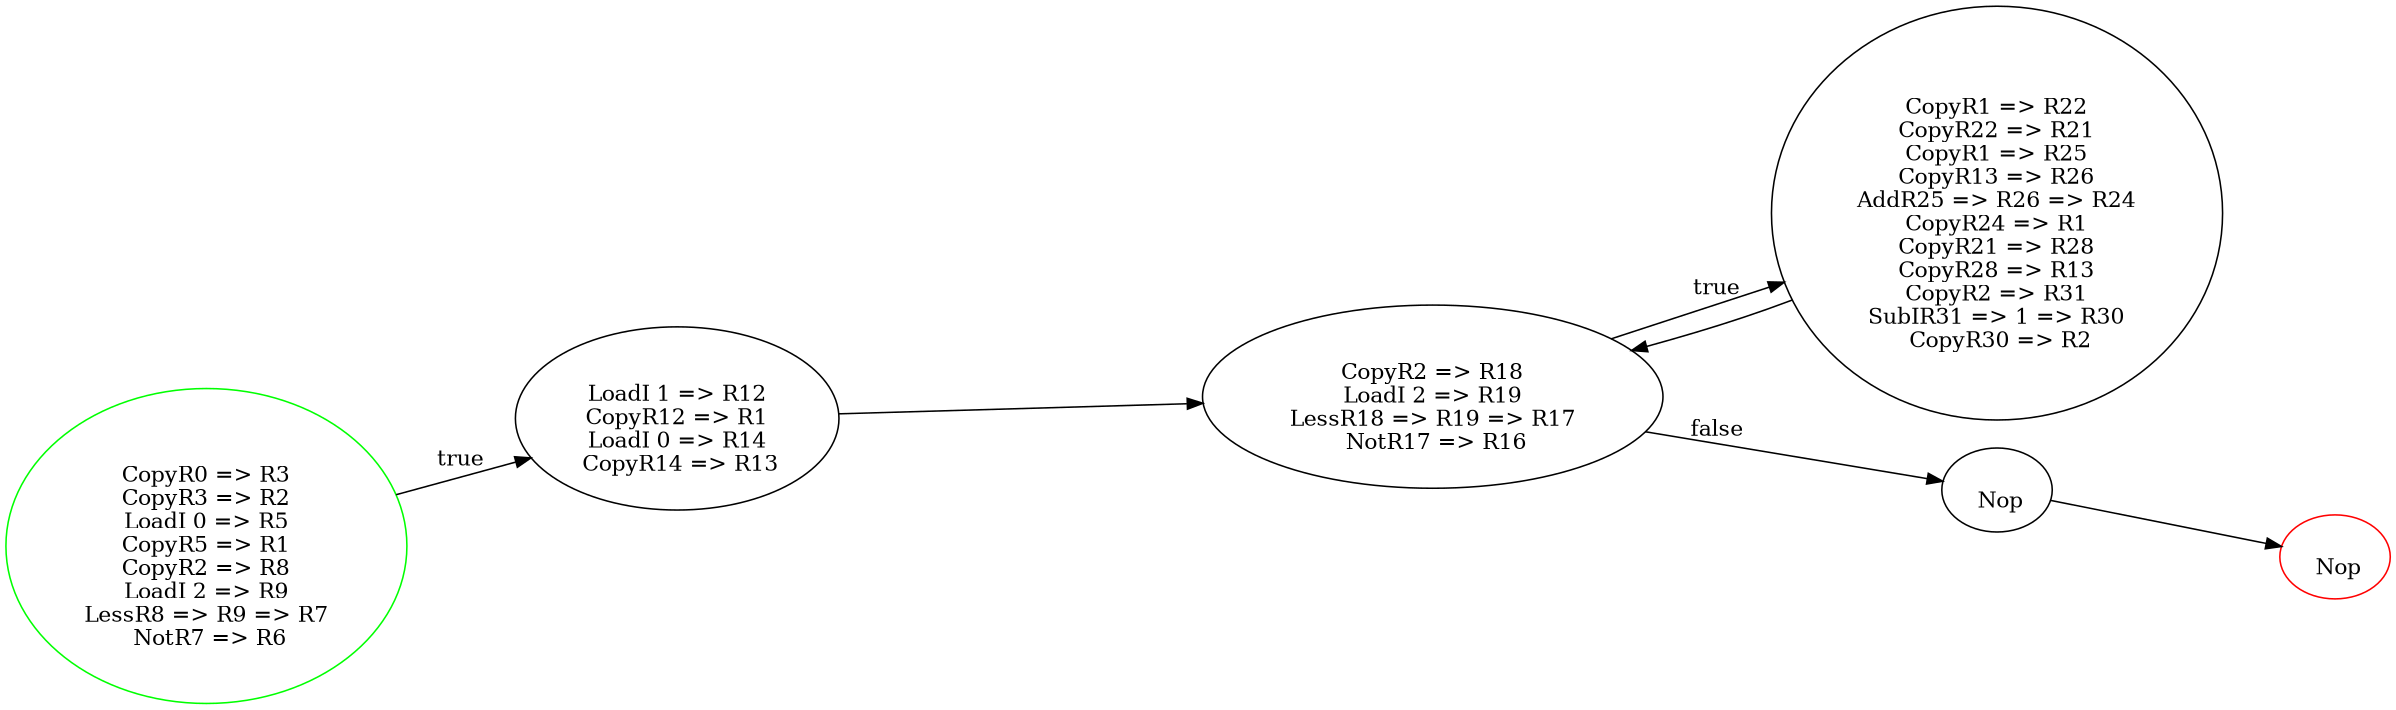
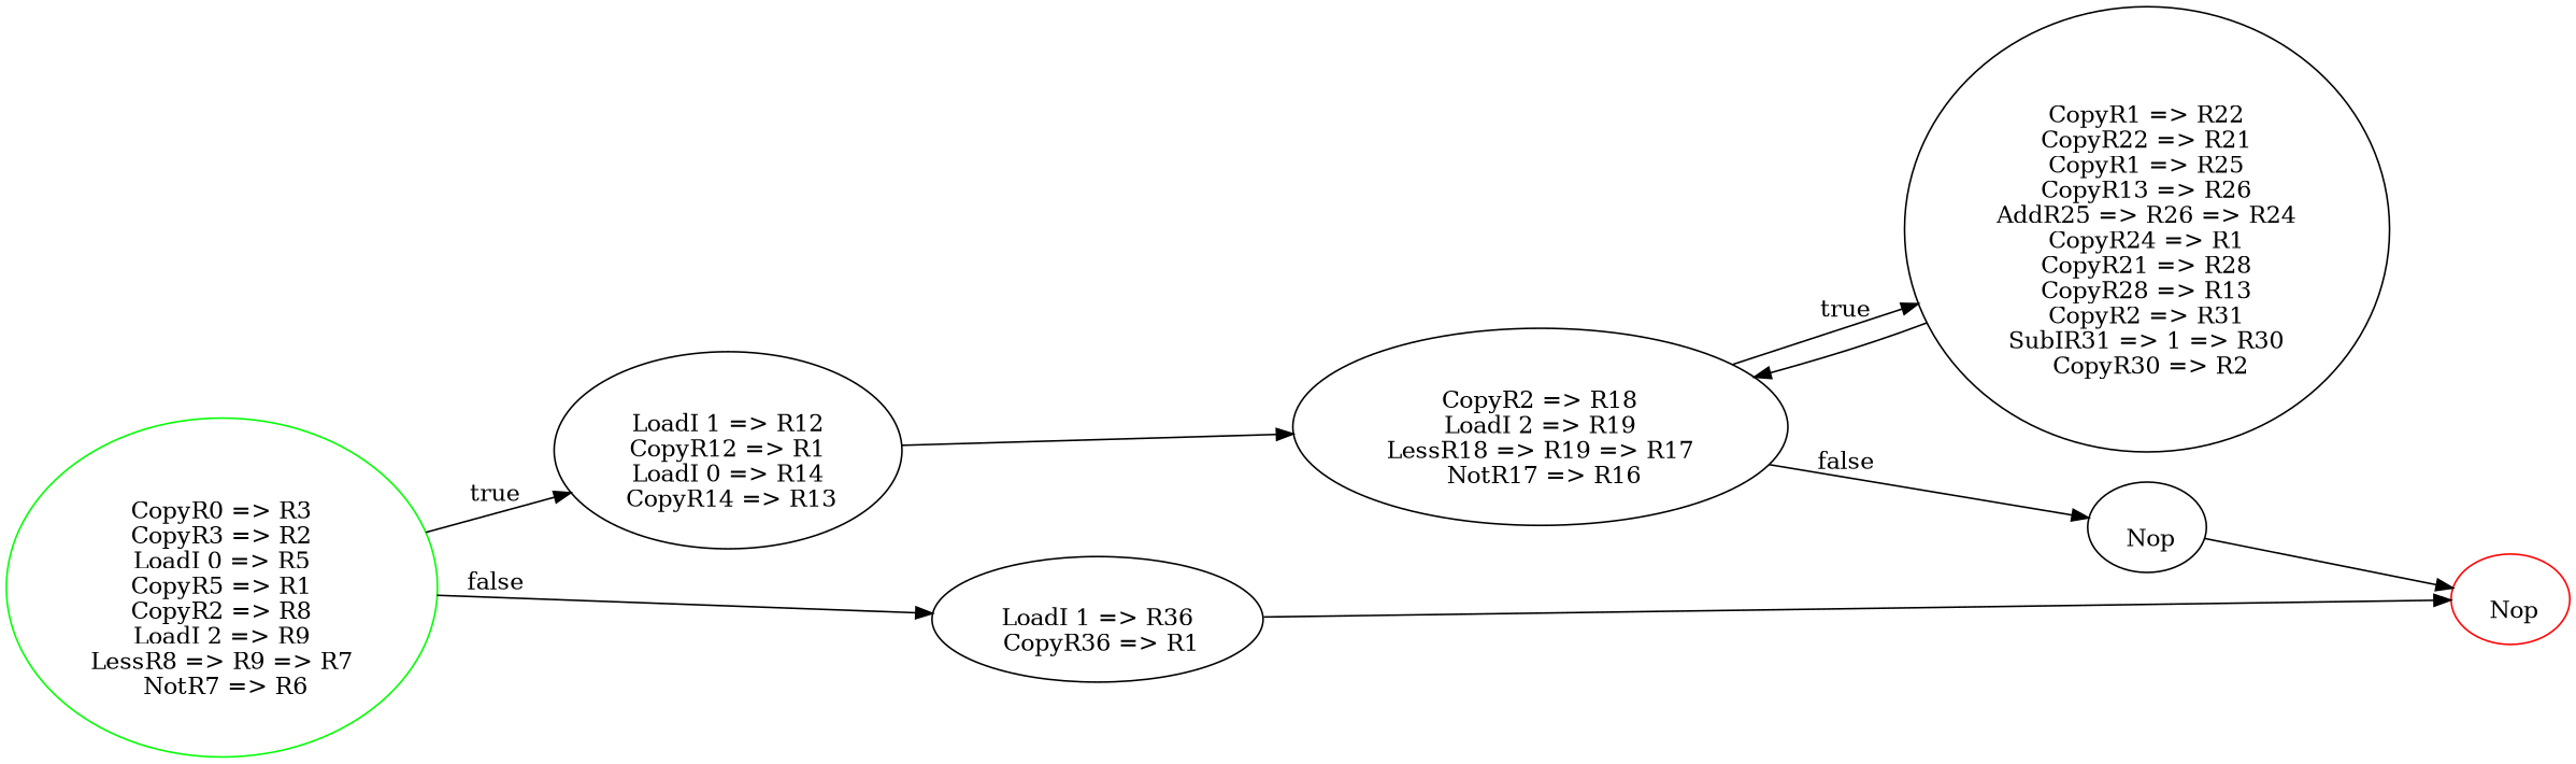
  digraph {
    rankdir=LR
    n1 [color=green label=" \n CopyR0 => R3 \n CopyR3 => R2 \n LoadI 0 => R5 \n CopyR5 => R1 \n CopyR2 => R8 \n LoadI 2 => R9 \n LessR8 => R9 => R7 \n NotR7 => R6" shape=ellipse]
    n2 [label=" \n LoadI 1 => R12 \n CopyR12 => R1 \n LoadI 0 => R14 \n CopyR14 => R13"]
+   n3 [label=" \n LoadI 1 => R36 \n CopyR36 => R1"]
    n4 [color=red label=" \n Nop" shape=ellipse]
    n5 [label=" \n CopyR2 => R18 \n LoadI 2 => R19 \n LessR18 => R19 => R17 \n NotR17 => R16"]
    n6 [label=" \n CopyR1 => R22 \n CopyR22 => R21 \n CopyR1 => R25 \n CopyR13 => R26 \n AddR25 => R26 => R24 \n CopyR24 => R1 \n CopyR21 => R28 \n CopyR28 => R13 \n CopyR2 => R31 \n SubIR31 => 1 => R30 \n CopyR30 => R2"]
    n7 [label=" \n Nop"]
    n1 -> n2 [label=true]
+   n1 -> n3 [label=false]
    n2 -> n5
+   n3 -> n4
    n5 -> n6 [label=true]
    n5 -> n7 [label=false]
    n6 -> n5
    n7 -> n4
  }
